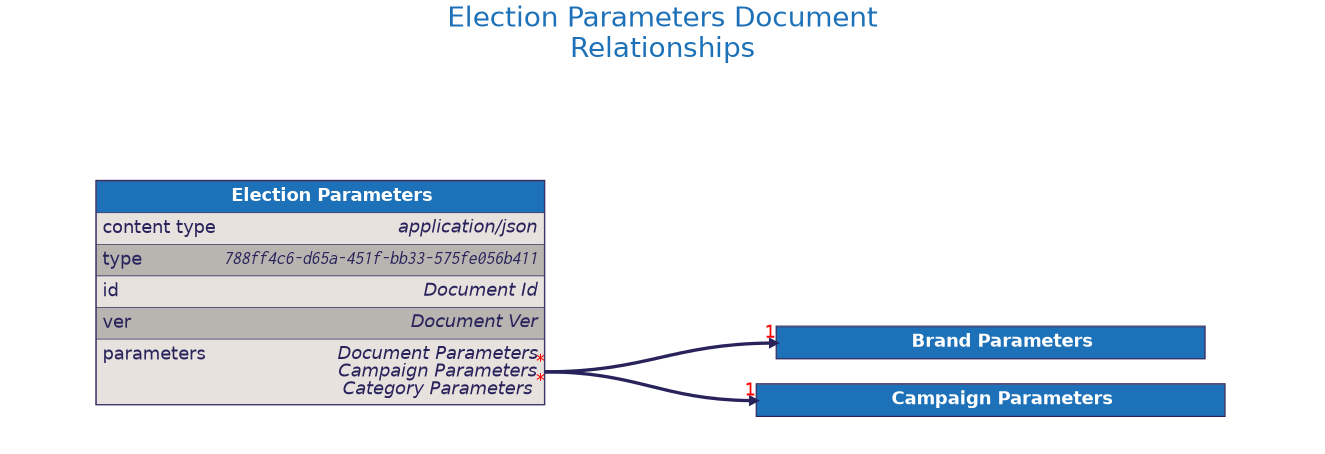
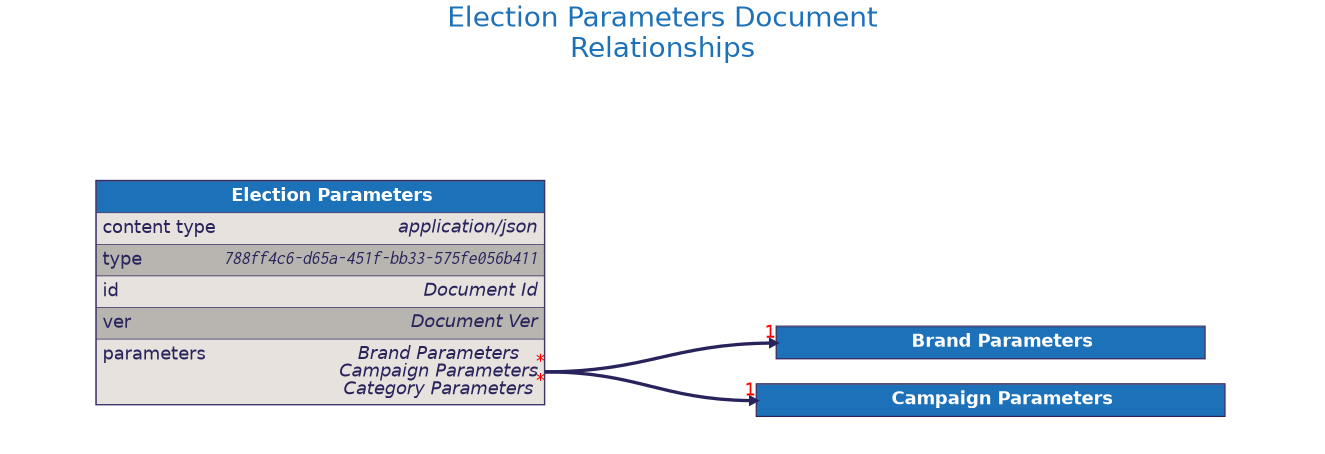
  digraph {
    bgcolor=white
    fontcolor="#1d71b8"
    fontname=helvetica
    fontsize=50
    label="Election Parameters Document\nRelationships"
    labelloc=t
    rankdir=LR
    node [fontcolor="#29235c" fontname=helvetica fontsize=32 margin=0 penwidth=0]
    edge [color="#29235c" dir=forward fontcolor=red fontname=helvetica fontsize=32 headlabel=1 headport="title:w" penwidth=6 taillabel="*" tailport="parameters:e"]
    n1 [label=<             <TABLE BORDER="2" COLOR="#29235c" CELLBORDER="1" CELLSPACING="0" CELLPADDING="10">             <TR>                 <TD PORT="title" BGCOLOR="#1d71b8" HREF="../brand_parameters/">                     <FONT COLOR="#ffffff"><B> Brand Parameters </B></FONT>                 </TD>             </TR>              </TABLE>         >]
    n2 [label=<             <TABLE BORDER="2" COLOR="#29235c" CELLBORDER="1" CELLSPACING="0" CELLPADDING="10">             <TR>                 <TD PORT="title" BGCOLOR="#1d71b8" HREF="../campaign_parameters/">                     <FONT COLOR="#ffffff"><B> Campaign Parameters </B></FONT>                 </TD>             </TR>              </TABLE>         >]
-   n3 [label=<             <TABLE BORDER="2" COLOR="#29235c" CELLBORDER="1" CELLSPACING="0" CELLPADDING="10">             <TR>                 <TD PORT="title" BGCOLOR="#1d71b8" HREF="../election_parameters/">                     <FONT COLOR="#ffffff"><B> Election Parameters </B></FONT>                 </TD>             </TR>             <TR>                 <TD ALIGN="LEFT" PORT="content type" BGCOLOR="#e7e2dd">                     <TABLE CELLPADDING="0" CELLSPACING="0" BORDER="0">                         <TR>                             <TD ALIGN="LEFT" VALIGN="TOP" WIDTH="200"><FONT>content type</FONT></TD>                             <TD ALIGN="RIGHT"><FONT><I>application/json</I></FONT></TD>                         </TR>                     </TABLE>                 </TD>             </TR>             <TR>                 <TD ALIGN="LEFT" PORT="type" BGCOLOR="#b8b5b0">                     <TABLE CELLPADDING="0" CELLSPACING="0" BORDER="0">                         <TR>                             <TD ALIGN="LEFT" VALIGN="TOP" WIDTH="200"><FONT>type</FONT></TD>                             <TD ALIGN="RIGHT"><FONT FACE="Courier"><I>788ff4c6-d65a-451f-bb33-575fe056b411</I></FONT></TD>                         </TR>                     </TABLE>                 </TD>             </TR>             <TR>                 <TD ALIGN="LEFT" PORT="id" BGCOLOR="#e7e2dd">                     <TABLE CELLPADDING="0" CELLSPACING="0" BORDER="0">                         <TR>                             <TD ALIGN="LEFT" VALIGN="TOP" WIDTH="200"><FONT>id</FONT></TD>                             <TD ALIGN="RIGHT"><FONT><I>Document Id</I></FONT></TD>                         </TR>                     </TABLE>                 </TD>             </TR>             <TR>                 <TD ALIGN="LEFT" PORT="ver" BGCOLOR="#b8b5b0">                     <TABLE CELLPADDING="0" CELLSPACING="0" BORDER="0">                         <TR>                             <TD ALIGN="LEFT" VALIGN="TOP" WIDTH="200"><FONT>ver</FONT></TD>                             <TD ALIGN="RIGHT"><FONT><I>Document Ver</I></FONT></TD>                         </TR>                     </TABLE>                 </TD>             </TR>             <TR>                 <TD ALIGN="LEFT" PORT="parameters" BGCOLOR="#e7e2dd">                     <TABLE CELLPADDING="0" CELLSPACING="0" BORDER="0">                         <TR>                             <TD ALIGN="LEFT" VALIGN="TOP" WIDTH="200"><FONT>parameters</FONT></TD>                             <TD ALIGN="RIGHT"><FONT><I>Document Parameters<BR />Campaign Parameters<BR />Category Parameters</I></FONT></TD>                         </TR>                     </TABLE>                 </TD>             </TR>              </TABLE>         >]
+   n3 [label=<             <TABLE BORDER="2" COLOR="#29235c" CELLBORDER="1" CELLSPACING="0" CELLPADDING="10">             <TR>                 <TD PORT="title" BGCOLOR="#1d71b8" HREF="../election_parameters/">                     <FONT COLOR="#ffffff"><B> Election Parameters </B></FONT>                 </TD>             </TR>             <TR>                 <TD ALIGN="LEFT" PORT="content type" BGCOLOR="#e7e2dd">                     <TABLE CELLPADDING="0" CELLSPACING="0" BORDER="0">                         <TR>                             <TD ALIGN="LEFT" VALIGN="TOP" WIDTH="200"><FONT>content type</FONT></TD>                             <TD ALIGN="RIGHT"><FONT><I>application/json</I></FONT></TD>                         </TR>                     </TABLE>                 </TD>             </TR>             <TR>                 <TD ALIGN="LEFT" PORT="type" BGCOLOR="#b8b5b0">                     <TABLE CELLPADDING="0" CELLSPACING="0" BORDER="0">                         <TR>                             <TD ALIGN="LEFT" VALIGN="TOP" WIDTH="200"><FONT>type</FONT></TD>                             <TD ALIGN="RIGHT"><FONT FACE="Courier"><I>788ff4c6-d65a-451f-bb33-575fe056b411</I></FONT></TD>                         </TR>                     </TABLE>                 </TD>             </TR>             <TR>                 <TD ALIGN="LEFT" PORT="id" BGCOLOR="#e7e2dd">                     <TABLE CELLPADDING="0" CELLSPACING="0" BORDER="0">                         <TR>                             <TD ALIGN="LEFT" VALIGN="TOP" WIDTH="200"><FONT>id</FONT></TD>                             <TD ALIGN="RIGHT"><FONT><I>Document Id</I></FONT></TD>                         </TR>                     </TABLE>                 </TD>             </TR>             <TR>                 <TD ALIGN="LEFT" PORT="ver" BGCOLOR="#b8b5b0">                     <TABLE CELLPADDING="0" CELLSPACING="0" BORDER="0">                         <TR>                             <TD ALIGN="LEFT" VALIGN="TOP" WIDTH="200"><FONT>ver</FONT></TD>                             <TD ALIGN="RIGHT"><FONT><I>Document Ver</I></FONT></TD>                         </TR>                     </TABLE>                 </TD>             </TR>             <TR>                 <TD ALIGN="LEFT" PORT="parameters" BGCOLOR="#e7e2dd">                     <TABLE CELLPADDING="0" CELLSPACING="0" BORDER="0">                         <TR>                             <TD ALIGN="LEFT" VALIGN="TOP" WIDTH="200"><FONT>parameters</FONT></TD>                             <TD ALIGN="RIGHT"><FONT><I>Brand Parameters<BR />Campaign Parameters<BR />Category Parameters</I></FONT></TD>                         </TR>                     </TABLE>                 </TD>             </TR>              </TABLE>         >]
    n3 -> n1
    n3 -> n2
  }
